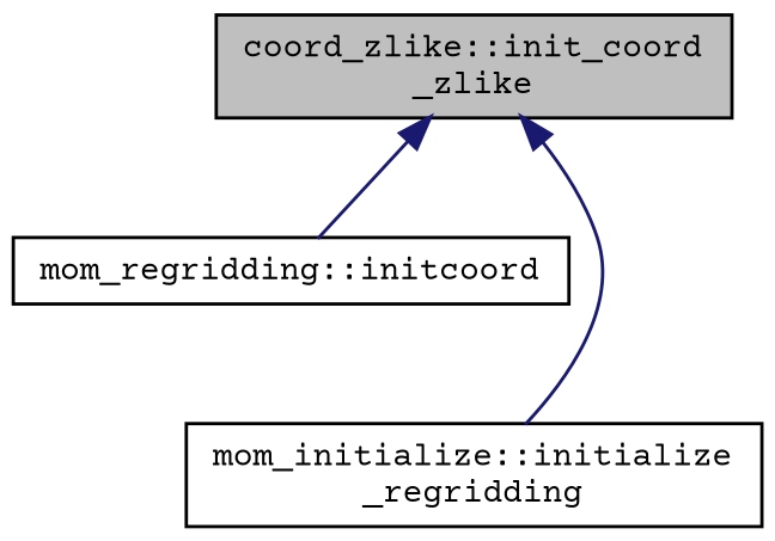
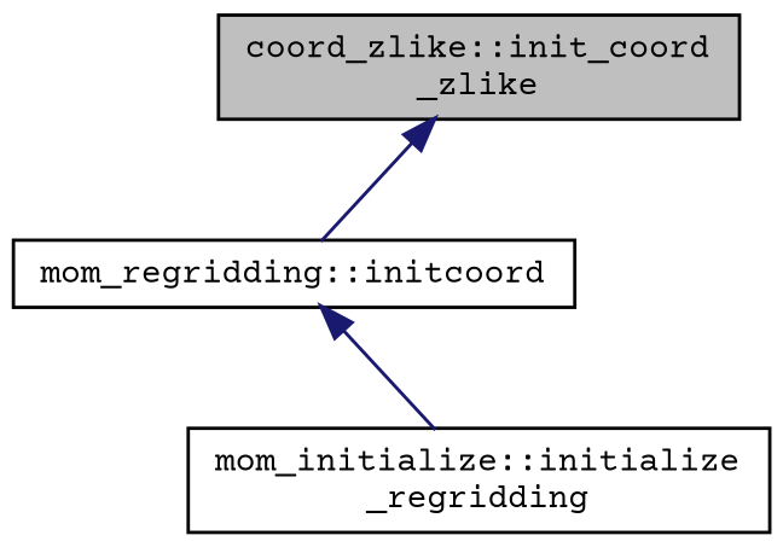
  digraph {
    fontname="Courier Prime"
    rankdir=TB
    node [color=black fillcolor=white fontname="Courier Prime" fontsize=10 shape=record style=filled]
    edge [color=midnightblue dir=back fontname="Courier Prime" fontsize=10 labelfontname=Helvetica labelfontsize=10 style=solid]
    n1 [fillcolor=grey75 fontcolor=black height=0.2 label="coord_zlike::init_coord\l_zlike" width=0.4]
    n2 [height=0.2 label="mom_regridding::initcoord" width=0.4]
    n3 [height=0.2 label="mom_initialize::initialize\l_regridding" width=0.4]
    n1 -> n2
-   n1 -> n3
+   n2 -> n3
  }
